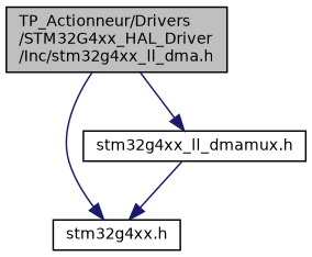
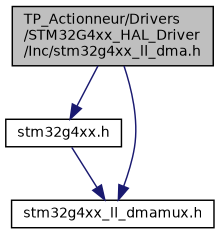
  digraph {
    node [color=black fillcolor=white fontname=Helvetica fontsize=10 shape=record style=filled]
    edge [color=midnightblue fontname=Helvetica fontsize=10 labelfontname=Helvetica labelfontsize=10 style=solid]
    n1 [fillcolor=grey75 fontcolor=black height=0.2 label="TP_Actionneur/Drivers\l/STM32G4xx_HAL_Driver\l/Inc/stm32g4xx_ll_dma.h" width=0.4]
    n2 [height=0.2 label="stm32g4xx.h" width=0.4]
    n3 [height=0.2 label="stm32g4xx_ll_dmamux.h" width=0.4]
    n1 -> n2
    n1 -> n3
-   n3 -> n2
+   n2 -> n3
  }
